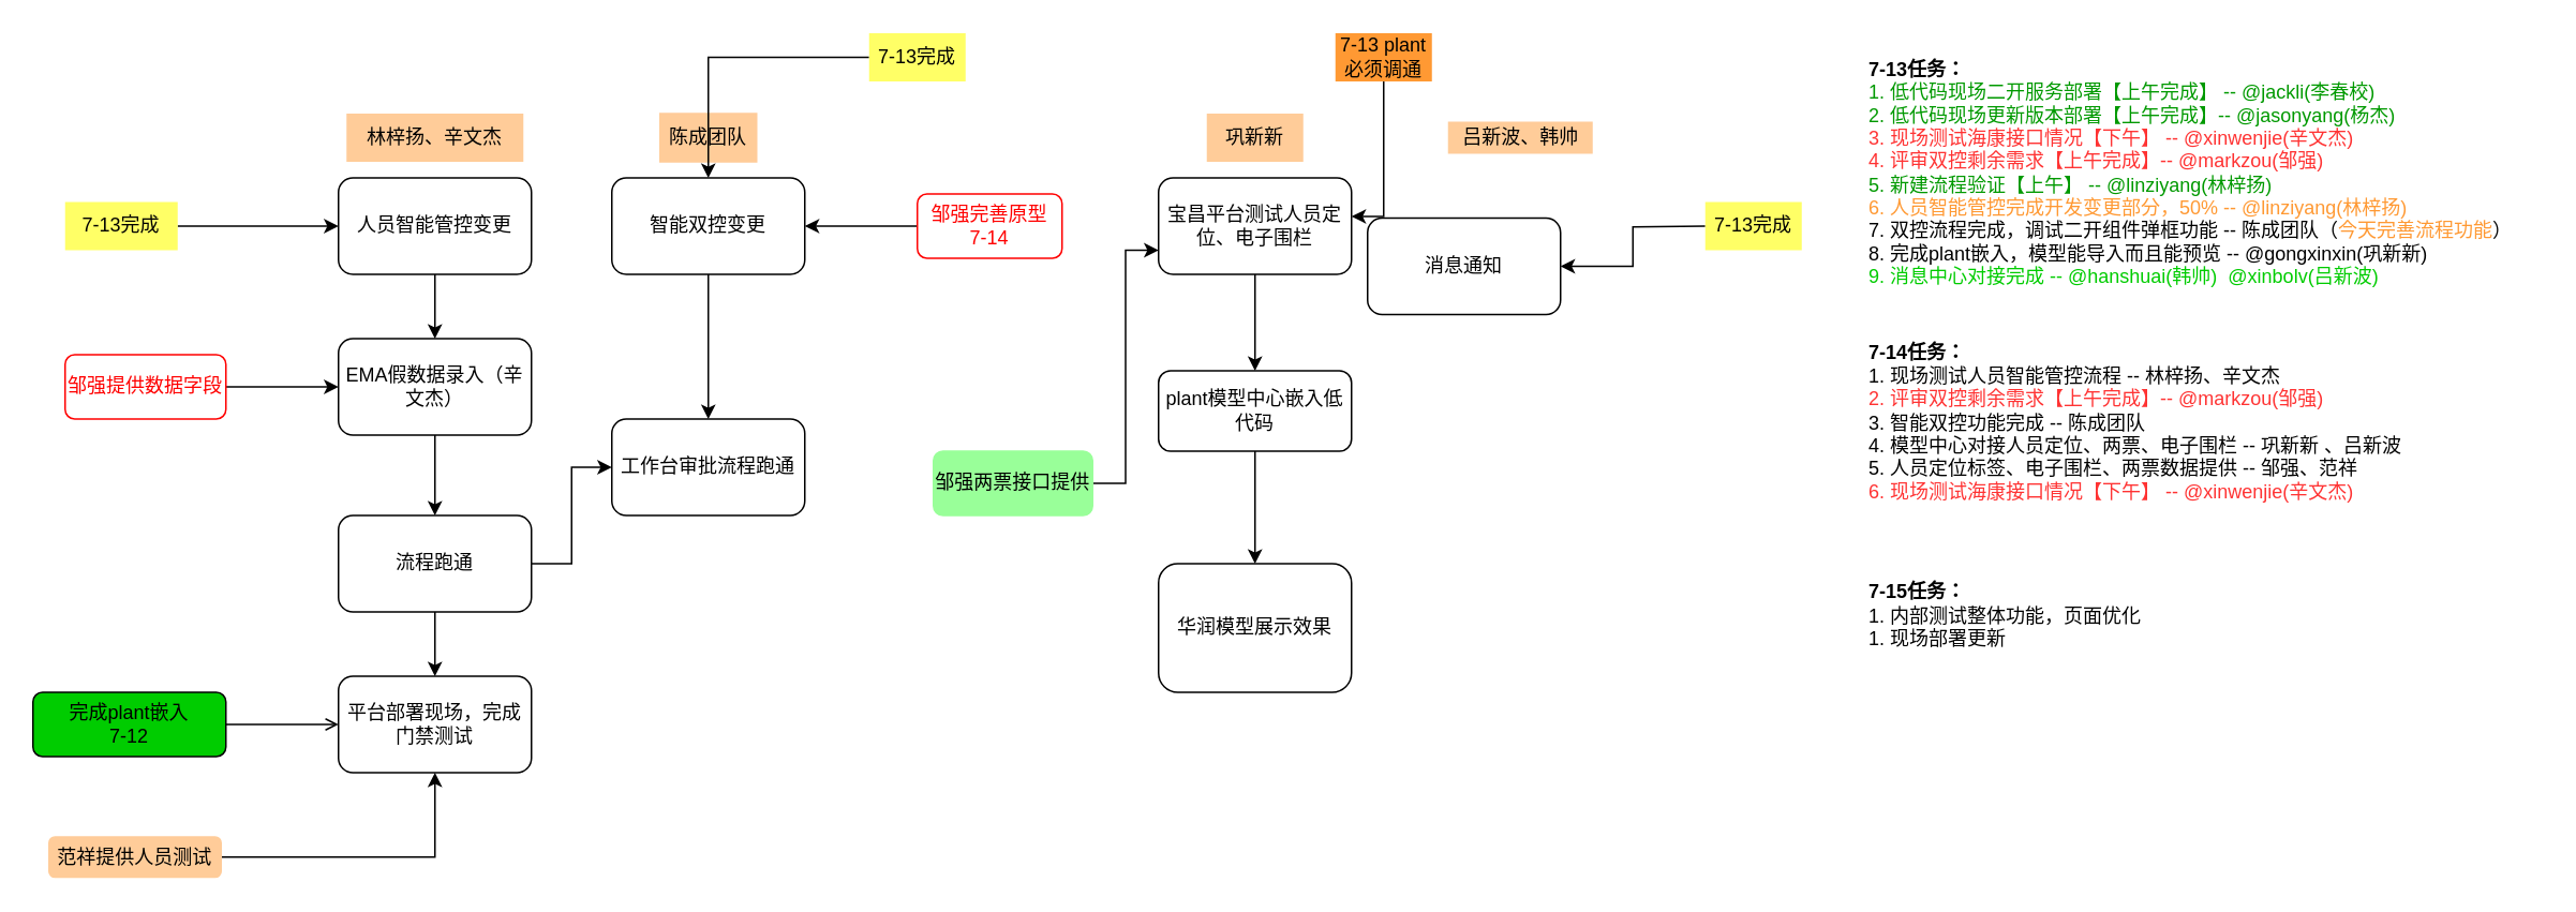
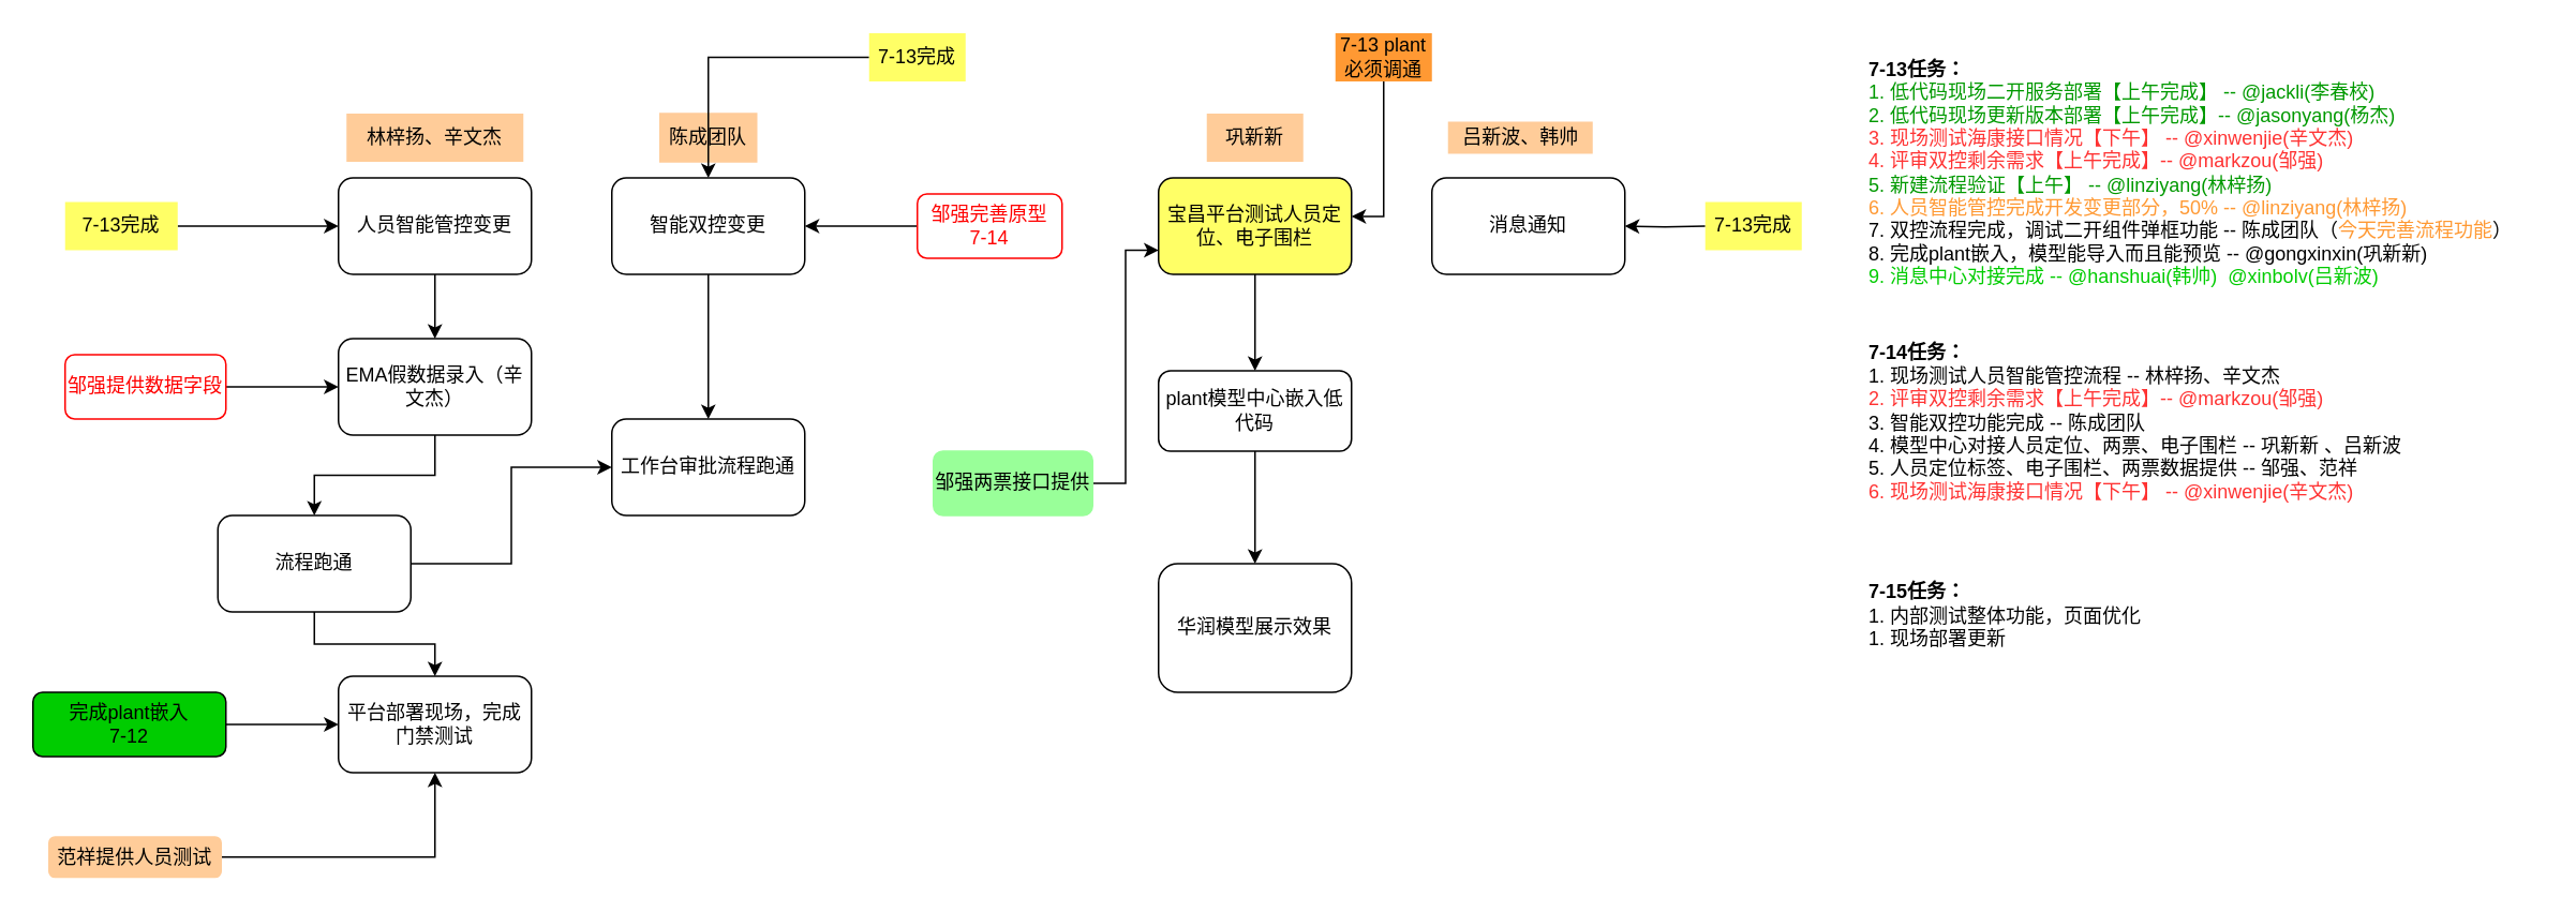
  <mxCell id="0" />
  <mxCell id="1" parent="0" />
  <mxCell id="2" style="edgeStyle=orthogonalEdgeStyle;rounded=0;orthogonalLoop=1;jettySize=auto;html=1;entryX=0.5;entryY=0;entryDx=0;entryDy=0;" parent="1" source="3" target="5" edge="1"><mxGeometry relative="1" as="geometry" /></mxCell>
  <mxCell id="3" value="人员智能管控变更" style="rounded=1;whiteSpace=wrap;html=1;" parent="1" vertex="1"><mxGeometry x="210" y="110" width="120" height="60" as="geometry" /></mxCell>
  <mxCell id="4" value="" style="edgeStyle=orthogonalEdgeStyle;rounded=0;orthogonalLoop=1;jettySize=auto;html=1;" parent="1" source="5" target="11" edge="1"><mxGeometry relative="1" as="geometry" /></mxCell>
  <mxCell id="5" value="EMA假数据录入（辛文杰）" style="rounded=1;whiteSpace=wrap;html=1;" parent="1" vertex="1"><mxGeometry x="210" y="210" width="120" height="60" as="geometry" /></mxCell>
  <mxCell id="6" value="平台部署现场，完成门禁测试" style="rounded=1;whiteSpace=wrap;html=1;" parent="1" vertex="1"><mxGeometry x="210" y="420" width="120" height="60" as="geometry" /></mxCell>
  <mxCell id="7" style="edgeStyle=orthogonalEdgeStyle;rounded=0;orthogonalLoop=1;jettySize=auto;html=1;entryX=0.5;entryY=0;entryDx=0;entryDy=0;" parent="1" source="8" target="13" edge="1"><mxGeometry relative="1" as="geometry" /></mxCell>
- <mxCell id="8" value="宝昌平台测试人员定位、电子围栏" style="rounded=1;whiteSpace=wrap;html=1;" parent="1" vertex="1"><mxGeometry x="720" y="110" width="120" height="60" as="geometry" /></mxCell>
+ <mxCell id="8" value="宝昌平台测试人员定位、电子围栏" style="rounded=1;whiteSpace=wrap;html=1;fillColor=#ffff66;" parent="1" vertex="1"><mxGeometry x="720" y="110" width="120" height="60" as="geometry" /></mxCell>
  <mxCell id="9" value="" style="edgeStyle=orthogonalEdgeStyle;rounded=0;orthogonalLoop=1;jettySize=auto;html=1;" parent="1" source="11" target="6" edge="1"><mxGeometry relative="1" as="geometry" /></mxCell>
  <mxCell id="10" style="edgeStyle=orthogonalEdgeStyle;rounded=0;orthogonalLoop=1;jettySize=auto;html=1;entryX=0;entryY=0.5;entryDx=0;entryDy=0;" parent="1" source="11" target="17" edge="1"><mxGeometry relative="1" as="geometry" /></mxCell>
- <mxCell id="11" value="流程跑通" style="rounded=1;whiteSpace=wrap;html=1;" parent="1" vertex="1"><mxGeometry x="210" y="320" width="120" height="60" as="geometry" /></mxCell>
+ <mxCell id="11" value="流程跑通" style="rounded=1;whiteSpace=wrap;html=1;" parent="1" vertex="1"><mxGeometry x="135" y="320" width="120" height="60" as="geometry" /></mxCell>
  <mxCell id="12" style="edgeStyle=orthogonalEdgeStyle;rounded=0;orthogonalLoop=1;jettySize=auto;html=1;entryX=0.5;entryY=0;entryDx=0;entryDy=0;" parent="1" source="13" target="14" edge="1"><mxGeometry relative="1" as="geometry" /></mxCell>
  <mxCell id="13" value="plant模型中心嵌入低代码" style="rounded=1;whiteSpace=wrap;html=1;" parent="1" vertex="1"><mxGeometry x="720" y="230" width="120" height="50" as="geometry" /></mxCell>
  <mxCell id="14" value="华润模型展示效果" style="rounded=1;whiteSpace=wrap;html=1;" parent="1" vertex="1"><mxGeometry x="720" y="350" width="120" height="80" as="geometry" /></mxCell>
  <mxCell id="15" value="" style="edgeStyle=orthogonalEdgeStyle;rounded=0;orthogonalLoop=1;jettySize=auto;html=1;entryX=0.5;entryY=0;entryDx=0;entryDy=0;" parent="1" source="16" target="17" edge="1"><mxGeometry relative="1" as="geometry"><mxPoint x="470" y="230" as="targetPoint" /></mxGeometry></mxCell>
  <mxCell id="16" value="智能双控变更" style="rounded=1;whiteSpace=wrap;html=1;" parent="1" vertex="1"><mxGeometry x="380" y="110" width="120" height="60" as="geometry" /></mxCell>
  <mxCell id="17" value="工作台审批流程跑通" style="whiteSpace=wrap;html=1;rounded=1;" parent="1" vertex="1"><mxGeometry x="380" y="260" width="120" height="60" as="geometry" /></mxCell>
  <mxCell id="18" value="巩新新" style="text;html=1;strokeColor=none;fillColor=#FFCC99;align=center;verticalAlign=middle;whiteSpace=wrap;rounded=0;" parent="1" vertex="1"><mxGeometry x="750" y="70" width="60" height="30" as="geometry" /></mxCell>
  <mxCell id="19" value="林梓扬、辛文杰" style="text;html=1;strokeColor=none;fillColor=#FFCC99;align=center;verticalAlign=middle;whiteSpace=wrap;rounded=0;shadow=0;" parent="1" vertex="1"><mxGeometry x="215" y="70" width="110" height="30" as="geometry" /></mxCell>
  <mxCell id="20" value="陈成团队" style="text;html=1;strokeColor=#FFCC99;fillColor=#FFCC99;align=center;verticalAlign=middle;whiteSpace=wrap;rounded=0;" parent="1" vertex="1"><mxGeometry x="410" y="70" width="60" height="30" as="geometry" /></mxCell>
- <mxCell id="21" value="消息通知" style="rounded=1;whiteSpace=wrap;html=1;" parent="1" vertex="1"><mxGeometry x="850" y="135" width="120" height="60" as="geometry" /></mxCell>
+ <mxCell id="21" value="消息通知" style="rounded=1;whiteSpace=wrap;html=1;" parent="1" vertex="1"><mxGeometry x="890" y="110" width="120" height="60" as="geometry" /></mxCell>
  <mxCell id="22" value="吕新波、韩帅" style="text;html=1;align=center;verticalAlign=middle;resizable=0;points=[];autosize=1;strokeColor=none;fillColor=#FFCC99;" parent="1" vertex="1"><mxGeometry x="900" y="75" width="90" height="20" as="geometry" /></mxCell>
  <mxCell id="23" style="edgeStyle=orthogonalEdgeStyle;rounded=0;orthogonalLoop=1;jettySize=auto;html=1;entryX=0;entryY=0.5;entryDx=0;entryDy=0;" parent="1" source="24" target="5" edge="1"><mxGeometry relative="1" as="geometry" /></mxCell>
  <mxCell id="24" value="&lt;font color=&quot;#ff0000&quot;&gt;邹强提供数据字段&lt;/font&gt;" style="rounded=1;whiteSpace=wrap;html=1;strokeColor=#FF0000;" parent="1" vertex="1"><mxGeometry x="40" y="220" width="100" height="40" as="geometry" /></mxCell>
  <mxCell id="25" style="edgeStyle=orthogonalEdgeStyle;rounded=0;orthogonalLoop=1;jettySize=auto;html=1;entryX=1;entryY=0.5;entryDx=0;entryDy=0;fontColor=#FF0000;" parent="1" source="26" target="16" edge="1"><mxGeometry relative="1" as="geometry" /></mxCell>
  <mxCell id="26" value="&lt;font color=&quot;#ff0000&quot;&gt;邹强完善原型&lt;br&gt;7-14&lt;/font&gt;" style="rounded=1;whiteSpace=wrap;html=1;strokeColor=#FF0000;" parent="1" vertex="1"><mxGeometry x="570" y="120" width="90" height="40" as="geometry" /></mxCell>
  <mxCell id="27" style="edgeStyle=orthogonalEdgeStyle;rounded=0;orthogonalLoop=1;jettySize=auto;html=1;entryX=0;entryY=0.75;entryDx=0;entryDy=0;fontColor=#FF0000;" parent="1" source="28" target="8" edge="1"><mxGeometry relative="1" as="geometry" /></mxCell>
  <mxCell id="28" value="&lt;font color=&quot;#000000&quot;&gt;邹强两票接口提供&lt;/font&gt;" style="rounded=1;whiteSpace=wrap;html=1;fontColor=#FF0000;strokeColor=#99FF99;fillColor=#99FF99;" parent="1" vertex="1"><mxGeometry x="580" y="280" width="99" height="40" as="geometry" /></mxCell>
- <mxCell id="29" value="" style="edgeStyle=orthogonalEdgeStyle;rounded=0;orthogonalLoop=1;jettySize=auto;html=1;fontColor=#000000;endArrow=open;" parent="1" source="30" target="6" edge="1"><mxGeometry relative="1" as="geometry" /></mxCell>
+ <mxCell id="29" value="" style="edgeStyle=orthogonalEdgeStyle;rounded=0;orthogonalLoop=1;jettySize=auto;html=1;fontColor=#000000;" parent="1" source="30" target="6" edge="1"><mxGeometry relative="1" as="geometry" /></mxCell>
  <mxCell id="30" value="&lt;font color=&quot;#000000&quot;&gt;完成plant嵌入&lt;br&gt;7-12&lt;br&gt;&lt;/font&gt;" style="rounded=1;whiteSpace=wrap;html=1;fontColor=#FF0000;strokeColor=#000000;fillColor=#00CC00;" parent="1" vertex="1"><mxGeometry x="20" y="430" width="120" height="40" as="geometry" /></mxCell>
  <mxCell id="31" style="edgeStyle=orthogonalEdgeStyle;rounded=0;orthogonalLoop=1;jettySize=auto;html=1;fontColor=#000000;" parent="1" source="32" target="6" edge="1"><mxGeometry relative="1" as="geometry" /></mxCell>
  <mxCell id="32" value="范祥提供人员测试" style="rounded=1;whiteSpace=wrap;html=1;shadow=0;fontColor=#000000;strokeColor=#FFCC99;fillColor=#FFCC99;" parent="1" vertex="1"><mxGeometry x="30" y="520" width="107" height="25" as="geometry" /></mxCell>
  <mxCell id="33" value="" style="edgeStyle=orthogonalEdgeStyle;rounded=0;orthogonalLoop=1;jettySize=auto;html=1;fontColor=#000000;" parent="1" target="21" edge="1"><mxGeometry relative="1" as="geometry"><mxPoint x="1060" y="140" as="sourcePoint" /></mxGeometry></mxCell>
  <mxCell id="34" value="7-13完成" style="text;html=1;strokeColor=none;fillColor=#FFFF66;align=center;verticalAlign=middle;whiteSpace=wrap;rounded=0;" vertex="1" parent="1"><mxGeometry x="1060" y="125" width="60" height="30" as="geometry" /></mxCell>
  <mxCell id="35" style="edgeStyle=orthogonalEdgeStyle;rounded=0;orthogonalLoop=1;jettySize=auto;html=1;" edge="1" parent="1" source="36" target="16"><mxGeometry relative="1" as="geometry" /></mxCell>
  <mxCell id="36" value="7-13完成" style="text;html=1;strokeColor=none;fillColor=#FFFF66;align=center;verticalAlign=middle;whiteSpace=wrap;rounded=0;" vertex="1" parent="1"><mxGeometry x="540" y="20" width="60" height="30" as="geometry" /></mxCell>
  <mxCell id="37" style="edgeStyle=orthogonalEdgeStyle;rounded=0;orthogonalLoop=1;jettySize=auto;html=1;entryX=0;entryY=0.5;entryDx=0;entryDy=0;" edge="1" parent="1" source="38" target="3"><mxGeometry relative="1" as="geometry" /></mxCell>
  <mxCell id="38" value="7-13完成" style="text;html=1;strokeColor=none;fillColor=#FFFF66;align=center;verticalAlign=middle;whiteSpace=wrap;rounded=0;" vertex="1" parent="1"><mxGeometry x="40" y="125" width="70" height="30" as="geometry" /></mxCell>
  <mxCell id="39" style="edgeStyle=orthogonalEdgeStyle;rounded=0;orthogonalLoop=1;jettySize=auto;html=1;entryX=1;entryY=0.4;entryDx=0;entryDy=0;entryPerimeter=0;" edge="1" parent="1" source="40" target="8"><mxGeometry relative="1" as="geometry" /></mxCell>
  <mxCell id="40" value="7-13 plant必须调通" style="text;html=1;strokeColor=none;fillColor=#FF9933;align=center;verticalAlign=middle;whiteSpace=wrap;rounded=0;" vertex="1" parent="1"><mxGeometry x="830" y="20" width="60" height="30" as="geometry" /></mxCell>
  <mxCell id="41" value="&lt;b&gt;&lt;br&gt;7-13任务：&lt;/b&gt;&lt;br&gt;&lt;font color=&quot;#009900&quot;&gt;1.&amp;nbsp;低代码现场二开服务部署【上午完成】&amp;nbsp;--&amp;nbsp;@jackli(李春校)&amp;nbsp;&amp;nbsp;&lt;br&gt;2.&amp;nbsp;低代码现场更新版本部署【上午完成】--&amp;nbsp;@jasonyang(杨杰)&amp;nbsp;&amp;nbsp;&lt;/font&gt;&lt;br&gt;&lt;font color=&quot;#ff3333&quot;&gt;3.&amp;nbsp;现场测试海康接口情况【下午】&amp;nbsp;--&amp;nbsp;@xinwenjie(辛文杰)&amp;nbsp;&amp;nbsp;&lt;/font&gt;&lt;br&gt;&lt;font color=&quot;#ff3333&quot;&gt;4.&amp;nbsp;评审双控剩余需求【上午完成】--&amp;nbsp;@markzou(邹强)&amp;nbsp;&lt;/font&gt;&amp;nbsp;&lt;br&gt;&lt;font color=&quot;#009900&quot;&gt;5.&amp;nbsp;新建流程验证【上午】&amp;nbsp;--&amp;nbsp;@linziyang(林梓扬)&amp;nbsp;&amp;nbsp;&lt;/font&gt;&lt;br&gt;&lt;font color=&quot;#ff9933&quot;&gt;6.&amp;nbsp;人员智能管控完成开发变更部分，50% --&amp;nbsp;@linziyang(林梓扬)&amp;nbsp;&amp;nbsp;&lt;/font&gt;&lt;br&gt;7.&amp;nbsp;双控流程完成，调试二开组件弹框功能&amp;nbsp;--&amp;nbsp;陈成团队（&lt;font color=&quot;#ff9933&quot;&gt;今天完善流程功能&lt;/font&gt;）&lt;br&gt;8.&amp;nbsp;完成plant嵌入，模型能导入而且能预览&amp;nbsp;--&amp;nbsp;@gongxinxin(巩新新)&amp;nbsp;&amp;nbsp;&lt;br&gt;&lt;font color=&quot;#00cc00&quot;&gt;9.&amp;nbsp;消息中心对接完成&amp;nbsp;--&amp;nbsp;@hanshuai(韩帅)&amp;nbsp;&amp;nbsp;@xinbolv(吕新波)&amp;nbsp;&amp;nbsp;&lt;/font&gt;" style="text;html=1;align=left;verticalAlign=middle;resizable=0;points=[];autosize=1;strokeColor=none;fillColor=none;fontColor=#000000;" vertex="1" parent="1"><mxGeometry x="1160" y="20" width="420" height="160" as="geometry" /></mxCell>
  <mxCell id="42" value="&lt;b&gt;&lt;br&gt;7-14任务：&lt;/b&gt;&lt;br&gt;1. 现场测试人员智能管控流程 -- 林梓扬、辛文杰&lt;br&gt;&lt;font color=&quot;#ff3333&quot;&gt;2.&amp;nbsp;评审双控剩余需求【上午完成】--&amp;nbsp;@markzou(邹强)&amp;nbsp;&lt;/font&gt;&amp;nbsp;&lt;br&gt;3. 智能双控功能完成 -- 陈成团队&amp;nbsp;&amp;nbsp;&lt;br&gt;4. 模型中心对接人员定位、两票、电子围栏 -- 巩新新 、吕新波&lt;br&gt;5. 人员定位标签、电子围栏、两票数据提供 -- 邹强、范祥&lt;br&gt;&lt;span style=&quot;color: rgb(255 , 51 , 51)&quot;&gt;6.&amp;nbsp;现场测试海康接口情况【下午】&amp;nbsp;--&amp;nbsp;@xinwenjie(辛文杰)&amp;nbsp;&lt;/span&gt;" style="text;html=1;align=left;verticalAlign=middle;resizable=0;points=[];autosize=1;strokeColor=none;fillColor=none;fontColor=#000000;" vertex="1" parent="1"><mxGeometry x="1160" y="200" width="350" height="110" as="geometry" /></mxCell>
  <mxCell id="43" value="&lt;b&gt;&lt;br&gt;7-15任务：&lt;/b&gt;&lt;br&gt;1. 内部测试整体功能，页面优化&lt;br&gt;1. 现场部署更新" style="text;html=1;align=left;verticalAlign=middle;resizable=0;points=[];autosize=1;strokeColor=none;fillColor=none;fontColor=#000000;" vertex="1" parent="1"><mxGeometry x="1160" y="345" width="190" height="60" as="geometry" /></mxCell>
